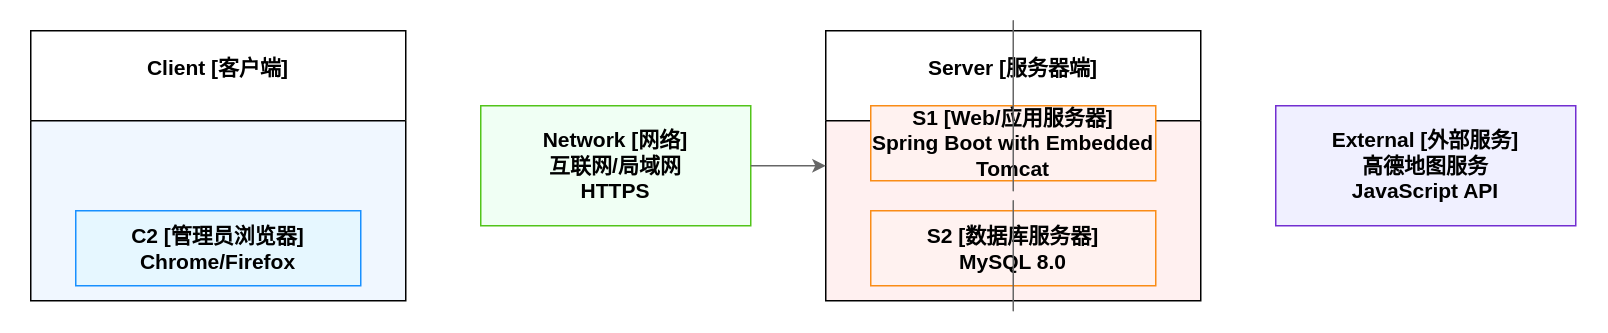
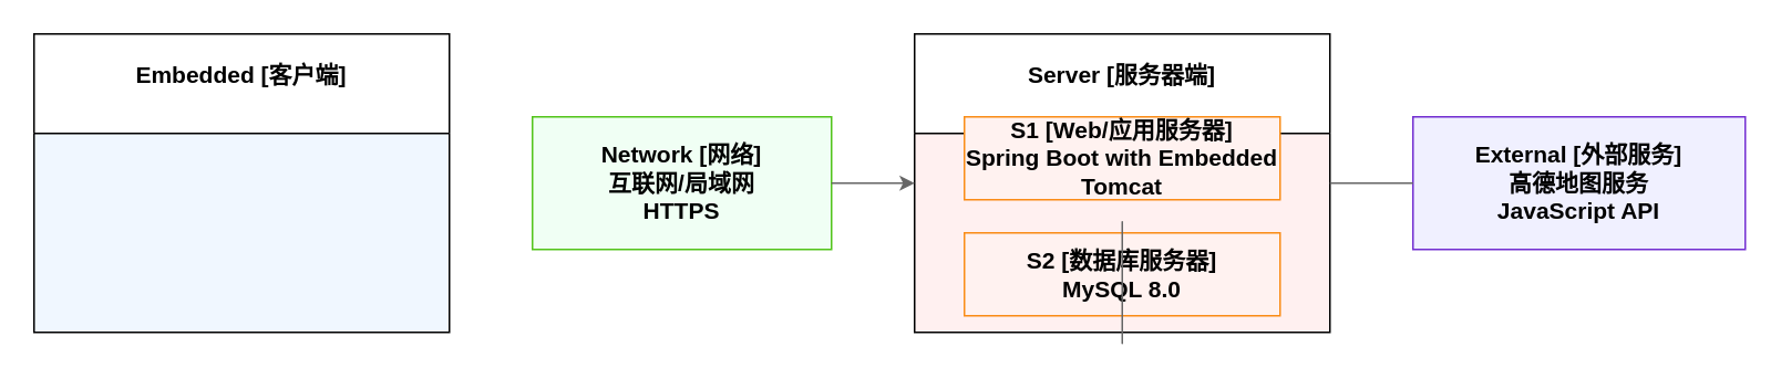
  <mxCell id="0" />
  <mxCell id="1" parent="0" />
- <mxCell id="2" value="Client [客户端]" style="swimlane;swimlaneFillColor=#f0f7ff;swimlaneLineColor=#409eff;swimlaneTextColor=#333;align=center;verticalAlign=top;spacingTop=10;spacingLeft=10;spacingRight=10;spacingBottom=10;overflow=hidden;whiteSpace=wrap;startSize=60;fontSize=14;" vertex="1" parent="1"><mxGeometry x="20" y="20" width="250" height="180" as="geometry" /></mxCell>
- <mxCell id="3" value="C2 [管理员浏览器]&#10;Chrome/Firefox" style="rect;fillColor=#e6f7ff;strokeColor=#1890ff;strokeWidth=1;align=center;verticalAlign=middle;whiteSpace=wrap;fontStyle=1;fontSize=14;" vertex="1" parent="2"><mxGeometry x="30" y="120" width="190" height="50" as="geometry" /></mxCell>
+ <mxCell id="2" value="Embedded [客户端]" style="swimlane;swimlaneFillColor=#f0f7ff;swimlaneLineColor=#409eff;swimlaneTextColor=#333;align=center;verticalAlign=top;spacingTop=10;spacingLeft=10;spacingRight=10;spacingBottom=10;overflow=hidden;whiteSpace=wrap;startSize=60;fontSize=14;" vertex="1" parent="1"><mxGeometry x="20" y="20" width="250" height="180" as="geometry" /></mxCell>
  <mxCell id="4" value="Network [网络]&#10;互联网/局域网&#10;HTTPS" style="rect;fillColor=#f0fff4;strokeColor=#52c41a;strokeWidth=1;align=center;verticalAlign=middle;whiteSpace=wrap;fontStyle=1;fontSize=14;" vertex="1" parent="1"><mxGeometry x="320" y="70" width="180" height="80" as="geometry" /></mxCell>
  <mxCell id="5" value="Server [服务器端]" style="swimlane;swimlaneFillColor=#fff0f0;swimlaneLineColor=#f5222d;swimlaneTextColor=#333;align=center;verticalAlign=top;spacingTop=10;spacingLeft=10;spacingRight=10;spacingBottom=10;overflow=hidden;whiteSpace=wrap;startSize=60;fontSize=14;" vertex="1" parent="1"><mxGeometry x="550" y="20" width="250" height="180" as="geometry" /></mxCell>
  <mxCell id="6" value="S1 [Web/应用服务器]&#10;Spring Boot with Embedded Tomcat" style="rect;fillColor=#fff2f0;strokeColor=#fa8c16;strokeWidth=1;align=center;verticalAlign=middle;whiteSpace=wrap;fontStyle=1;fontSize=14;" vertex="1" parent="5"><mxGeometry x="30" y="50" width="190" height="50" as="geometry" /></mxCell>
  <mxCell id="7" value="S2 [数据库服务器]&#10;MySQL 8.0" style="rect;fillColor=#fff2f0;strokeColor=#fa8c16;strokeWidth=1;align=center;verticalAlign=middle;whiteSpace=wrap;fontStyle=1;fontSize=14;" vertex="1" parent="5"><mxGeometry x="30" y="120" width="190" height="50" as="geometry" /></mxCell>
  <mxCell id="8" value="External [外部服务]&#10;高德地图服务&#10;JavaScript API" style="rect;fillColor=#f0f0ff;strokeColor=#722ed1;strokeWidth=1;align=center;verticalAlign=middle;whiteSpace=wrap;fontStyle=1;fontSize=14;" vertex="1" parent="1"><mxGeometry x="850" y="70" width="200" height="80" as="geometry" /></mxCell>
  <mxCell id="9" style="edge;edgeStyle=orthogonalEdgeStyle;rounded=1;strokeColor=#666;strokeWidth=1;exitX=1;exitY=0.5;exitDx=0;exitDy=0;entryX=0;entryY=0.5;entryDx=0;entryDy=0;startArrow=none;endArrow=classic;" edge="1" parent="1" source="4" target="5"><mxGeometry relative="1" as="geometry" /></mxCell>
- <mxCell id="10" style="edge;edgeStyle=orthogonalEdgeStyle;rounded=1;strokeColor=#666;strokeWidth=1;startArrow=none;endArrow=none;" edge="1" parent="1" source="5" target="6"><mxGeometry relative="1" as="geometry" /></mxCell>
+ <mxCell id="10" style="edge;edgeStyle=orthogonalEdgeStyle;rounded=1;strokeColor=#666;strokeWidth=1;startArrow=none;endArrow=none;" edge="1" parent="1" source="5" target="8"><mxGeometry relative="1" as="geometry" /></mxCell>
  <mxCell id="11" style="edge;edgeStyle=orthogonalEdgeStyle;rounded=1;strokeColor=#666;strokeWidth=1;startArrow=none;endArrow=none;" edge="1" parent="1" source="5" target="7"><mxGeometry relative="1" as="geometry" /></mxCell>
